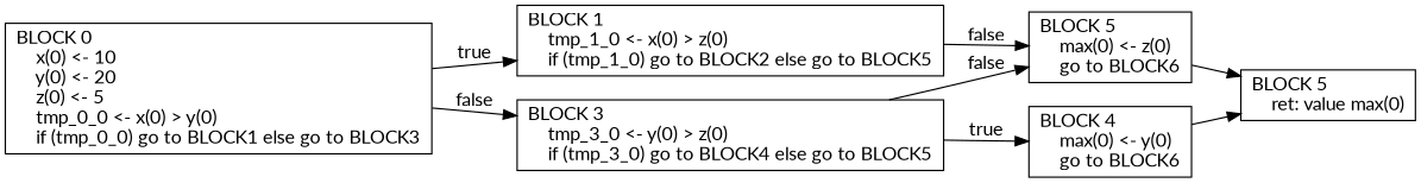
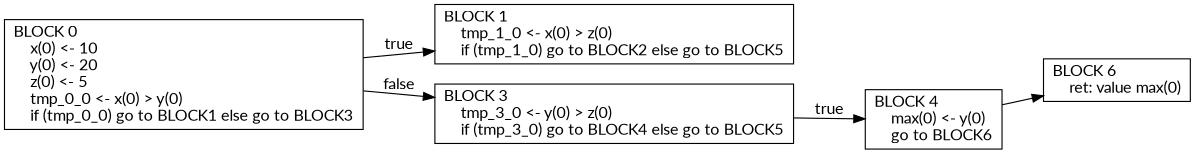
  digraph {
    fontname=Lato
    rankdir=LR
    node [fontname=Lato nojustify=false shape=box]
    edge [fontname=Lato]
    n1 [label="BLOCK 0\l    x(0) <- 10\l    y(0) <- 20\l    z(0) <- 5\l    tmp_0_0 <- x(0) > y(0)\l    if (tmp_0_0) go to BLOCK1 else go to BLOCK3"]
    n2 [label="BLOCK 1\l    tmp_1_0 <- x(0) > z(0)\l    if (tmp_1_0) go to BLOCK2 else go to BLOCK5"]
    n3 [label="BLOCK 3\l    tmp_3_0 <- y(0) > z(0)\l    if (tmp_3_0) go to BLOCK4 else go to BLOCK5"]
-   n4 [label="BLOCK 5\l    max(0) <- z(0)\l    go to BLOCK6"]
    n5 [label="BLOCK 4\l    max(0) <- y(0)\l    go to BLOCK6"]
-   n6 [label="BLOCK 5\l    ret: value max(0)"]
+   n6 [label="BLOCK 6\l    ret: value max(0)"]
    n1 -> n2 [label=true]
    n1 -> n3 [label=false]
-   n2 -> n4 [label=false]
-   n3 -> n4 [label=false]
    n3 -> n5 [label=true]
-   n4 -> n6
    n5 -> n6
  }
